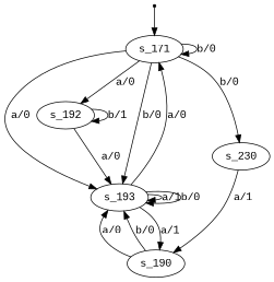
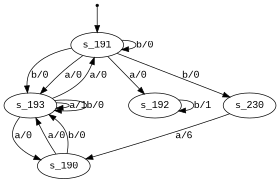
  digraph {
    fontname="Liberation Mono"
    node [fontname="Liberation Mono"]
    edge [fontname="Liberation Mono"]
-   s_191 [root=true label=s_171]
+   s_191 [root=true]
    s_193
    s_192
    s_230
    s_190
    qi [shape=point]
    s_191 -> s_191 [label="b/0"]
    s_191 -> s_193 [label="b/0"]
    s_191 -> s_193 [label="a/0"]
    s_191 -> s_192 [label="a/0"]
    s_191 -> s_230 [label="b/0"]
    s_193 -> s_191 [label="a/0"]
    s_193 -> s_193 [label="a/1"]
    s_193 -> s_193 [label="b/0"]
-   s_193 -> s_190 [label="a/1"]
-   s_192 -> s_193 [label="a/0"]
+   s_193 -> s_190 [label="a/0"]
    s_192 -> s_192 [label="b/1"]
-   s_230 -> s_190 [label="a/1"]
+   s_230 -> s_190 [label="a/6"]
    s_190 -> s_193 [label="a/0"]
    s_190 -> s_193 [label="b/0"]
    qi -> s_191
  }
